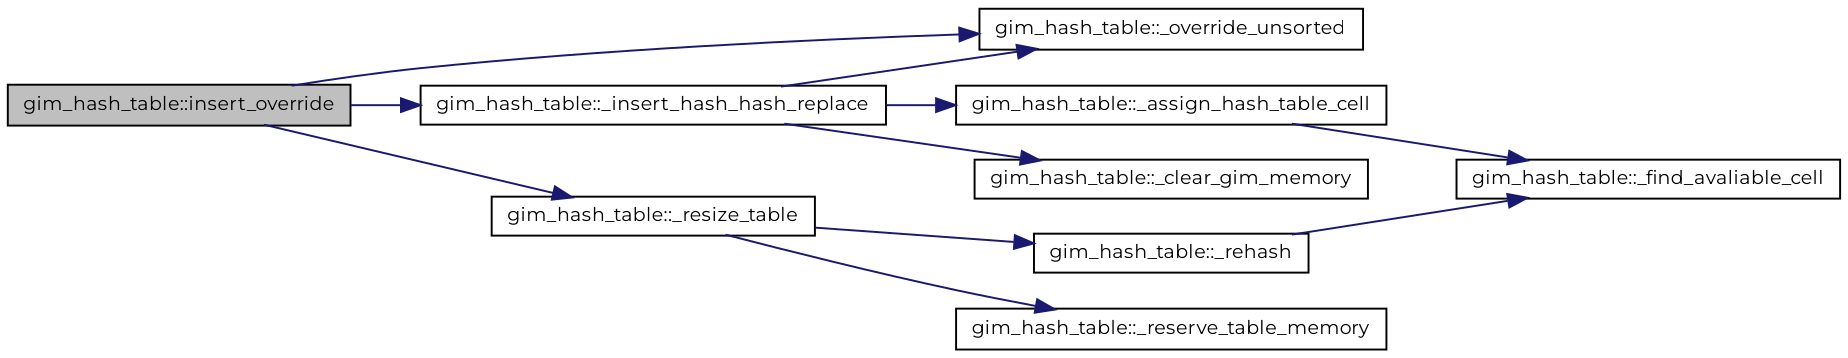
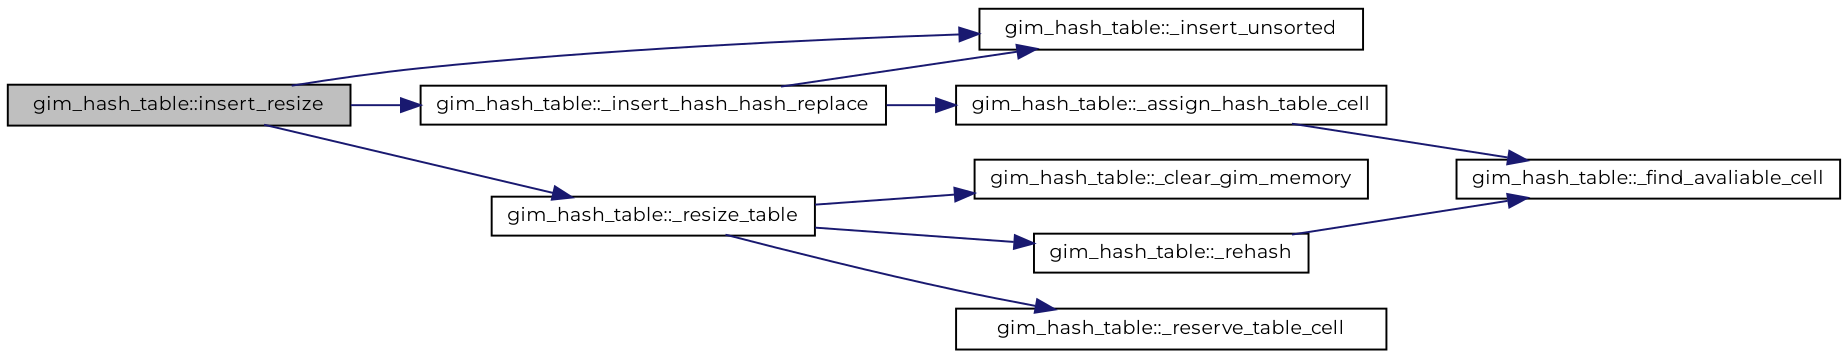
  digraph {
    fontname=Montserrat
    rankdir=LR
    node [color=black fontname=Montserrat fontsize=10 shape=record]
    edge [color=midnightblue fontname=Montserrat fontsize=10 labelfontname=FreeSans labelfontsize=10 style=solid]
-   n1 [fillcolor=grey75 fontcolor=black height=0.2 label="gim_hash_table::insert_override" style=filled width=0.4]
+   n1 [fillcolor=grey75 fontcolor=black height=0.2 label="gim_hash_table::insert_resize" style=filled width=0.4]
    n2 [height=0.2 label="gim_hash_table::_insert_hash_hash_replace" width=0.4]
-   n3 [height=0.2 label="gim_hash_table::_override_unsorted" width=0.4]
+   n3 [height=0.2 label="gim_hash_table::_insert_unsorted" width=0.4]
    n4 [height=0.2 label="gim_hash_table::_resize_table" width=0.4]
    n5 [height=0.2 label="gim_hash_table::_assign_hash_table_cell" width=0.4]
    n6 [height=0.2 label="gim_hash_table::_find_avaliable_cell" width=0.4]
    n7 [height=0.2 label="gim_hash_table::_clear_gim_memory" width=0.4]
    n8 [height=0.2 label="gim_hash_table::_rehash" width=0.4]
-   n9 [height=0.2 label="gim_hash_table::_reserve_table_memory" width=0.4]
+   n9 [height=0.2 label="gim_hash_table::_reserve_table_cell" width=0.4]
    n1 -> n2
    n1 -> n3
    n1 -> n4
    n2 -> n3
    n2 -> n5
-   n2 -> n7
+   n4 -> n7
    n4 -> n8
    n4 -> n9
    n5 -> n6
    n8 -> n6
  }
